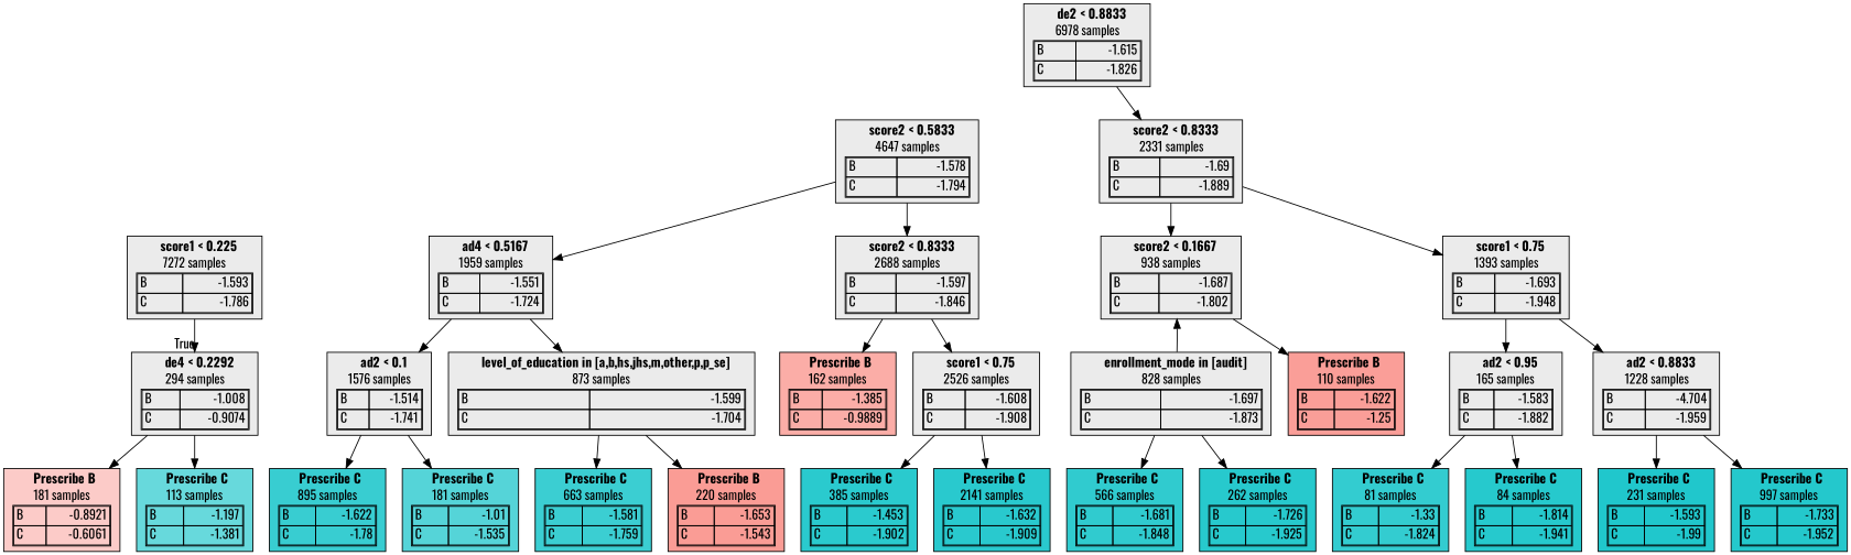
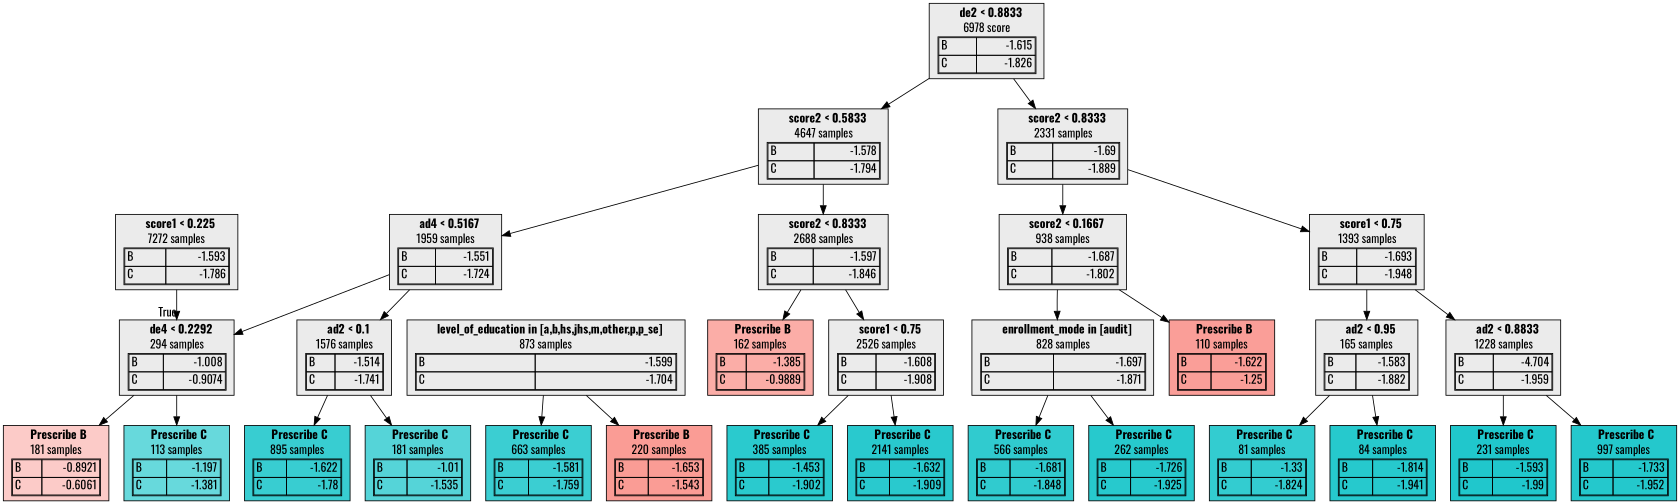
  digraph {
    fontname=Oswald
    node [fillcolor="#EBEBEB" fontname=Oswald shape=box style=filled color=black]
    edge [fontname=Oswald]
    n1 [label=<  <TABLE BORDER="0" CELLPADDING="0">       <TR>     <TD>       <B> score1 &lt; 0.225</B>     </TD>   </TR>      <TR>       <TD>7272 samples</TD>     </TR>     <TR>   <TD>     <TABLE CELLSPACING="0">                <TR >     <TD ALIGN="LEFT">B</TD>     <TD ALIGN="RIGHT">-1.593</TD>   </TR>   <TR class="highlighted">     <TD ALIGN="LEFT">C</TD>     <TD ALIGN="RIGHT">-1.786</TD>   </TR>      </TABLE>   </TD> </TR>    </TABLE> > color=""]
    n2 [label=<  <TABLE BORDER="0" CELLPADDING="0">       <TR>     <TD>       <B> de4 &lt; 0.2292</B>     </TD>   </TR>      <TR>       <TD>294 samples</TD>     </TR>     <TR>   <TD>     <TABLE CELLSPACING="0">                <TR class="highlighted">     <TD ALIGN="LEFT">B</TD>     <TD ALIGN="RIGHT">-1.008</TD>   </TR>   <TR >     <TD ALIGN="LEFT">C</TD>     <TD ALIGN="RIGHT">-0.9074</TD>   </TR>      </TABLE>   </TD> </TR>    </TABLE> > color=""]
    n3 [fillcolor="#F8766D60" label=<  <TABLE BORDER="0" CELLPADDING="0">       <TR>     <TD>       <B>Prescribe B</B>     </TD>   </TR>      <TR>       <TD>181 samples</TD>     </TR>     <TR>   <TD>     <TABLE CELLSPACING="0">                <TR class="highlighted">     <TD ALIGN="LEFT">B</TD>     <TD ALIGN="RIGHT">-0.8921</TD>   </TR>   <TR >     <TD ALIGN="LEFT">C</TD>     <TD ALIGN="RIGHT">-0.6061</TD>   </TR>      </TABLE>   </TD> </TR>    </TABLE> >]
    n4 [fillcolor="#00BFC498" label=<  <TABLE BORDER="0" CELLPADDING="0">       <TR>     <TD>       <B>Prescribe C</B>     </TD>   </TR>      <TR>       <TD>113 samples</TD>     </TR>     <TR>   <TD>     <TABLE CELLSPACING="0">                <TR >     <TD ALIGN="LEFT">B</TD>     <TD ALIGN="RIGHT">-1.197</TD>   </TR>   <TR class="highlighted">     <TD ALIGN="LEFT">C</TD>     <TD ALIGN="RIGHT">-1.381</TD>   </TR>      </TABLE>   </TD> </TR>    </TABLE> >]
-   n5 [label=<  <TABLE BORDER="0" CELLPADDING="0">       <TR>     <TD>       <B> de2 &lt; 0.8833</B>     </TD>   </TR>      <TR>       <TD>6978 samples</TD>     </TR>     <TR>   <TD>     <TABLE CELLSPACING="0">                <TR >     <TD ALIGN="LEFT">B</TD>     <TD ALIGN="RIGHT">-1.615</TD>   </TR>   <TR class="highlighted">     <TD ALIGN="LEFT">C</TD>     <TD ALIGN="RIGHT">-1.826</TD>   </TR>      </TABLE>   </TD> </TR>    </TABLE> > color=""]
+   n5 [label=<  <TABLE BORDER="0" CELLPADDING="0">       <TR>     <TD>       <B> de2 &lt; 0.8833</B>     </TD>   </TR>      <TR>       <TD>6978 score</TD>     </TR>     <TR>   <TD>     <TABLE CELLSPACING="0">                <TR >     <TD ALIGN="LEFT">B</TD>     <TD ALIGN="RIGHT">-1.615</TD>   </TR>   <TR class="highlighted">     <TD ALIGN="LEFT">C</TD>     <TD ALIGN="RIGHT">-1.826</TD>   </TR>      </TABLE>   </TD> </TR>    </TABLE> > color=""]
    n6 [label=<  <TABLE BORDER="0" CELLPADDING="0">       <TR>     <TD>       <B> score2 &lt; 0.5833</B>     </TD>   </TR>      <TR>       <TD>4647 samples</TD>     </TR>     <TR>   <TD>     <TABLE CELLSPACING="0">                <TR >     <TD ALIGN="LEFT">B</TD>     <TD ALIGN="RIGHT">-1.578</TD>   </TR>   <TR class="highlighted">     <TD ALIGN="LEFT">C</TD>     <TD ALIGN="RIGHT">-1.794</TD>   </TR>      </TABLE>   </TD> </TR>    </TABLE> > color=""]
    n7 [label=<  <TABLE BORDER="0" CELLPADDING="0">       <TR>     <TD>       <B> score2 &lt; 0.8333</B>     </TD>   </TR>      <TR>       <TD>2331 samples</TD>     </TR>     <TR>   <TD>     <TABLE CELLSPACING="0">                <TR >     <TD ALIGN="LEFT">B</TD>     <TD ALIGN="RIGHT">-1.69</TD>   </TR>   <TR class="highlighted">     <TD ALIGN="LEFT">C</TD>     <TD ALIGN="RIGHT">-1.889</TD>   </TR>      </TABLE>   </TD> </TR>    </TABLE> > color=""]
    n8 [label=<  <TABLE BORDER="0" CELLPADDING="0">       <TR>     <TD>       <B> ad4 &lt; 0.5167</B>     </TD>   </TR>      <TR>       <TD>1959 samples</TD>     </TR>     <TR>   <TD>     <TABLE CELLSPACING="0">                <TR >     <TD ALIGN="LEFT">B</TD>     <TD ALIGN="RIGHT">-1.551</TD>   </TR>   <TR class="highlighted">     <TD ALIGN="LEFT">C</TD>     <TD ALIGN="RIGHT">-1.724</TD>   </TR>      </TABLE>   </TD> </TR>    </TABLE> > color=""]
    n9 [label=<  <TABLE BORDER="0" CELLPADDING="0">       <TR>     <TD>       <B> score2 &lt; 0.8333</B>     </TD>   </TR>      <TR>       <TD>2688 samples</TD>     </TR>     <TR>   <TD>     <TABLE CELLSPACING="0">                <TR >     <TD ALIGN="LEFT">B</TD>     <TD ALIGN="RIGHT">-1.597</TD>   </TR>   <TR class="highlighted">     <TD ALIGN="LEFT">C</TD>     <TD ALIGN="RIGHT">-1.846</TD>   </TR>      </TABLE>   </TD> </TR>    </TABLE> > color=""]
    n10 [label=<  <TABLE BORDER="0" CELLPADDING="0">       <TR>     <TD>       <B> score2 &lt; 0.1667</B>     </TD>   </TR>      <TR>       <TD>938 samples</TD>     </TR>     <TR>   <TD>     <TABLE CELLSPACING="0">                <TR >     <TD ALIGN="LEFT">B</TD>     <TD ALIGN="RIGHT">-1.687</TD>   </TR>   <TR class="highlighted">     <TD ALIGN="LEFT">C</TD>     <TD ALIGN="RIGHT">-1.802</TD>   </TR>      </TABLE>   </TD> </TR>    </TABLE> > color=""]
    n11 [label=<  <TABLE BORDER="0" CELLPADDING="0">       <TR>     <TD>       <B> score1 &lt; 0.75</B>     </TD>   </TR>      <TR>       <TD>1393 samples</TD>     </TR>     <TR>   <TD>     <TABLE CELLSPACING="0">                <TR >     <TD ALIGN="LEFT">B</TD>     <TD ALIGN="RIGHT">-1.693</TD>   </TR>   <TR class="highlighted">     <TD ALIGN="LEFT">C</TD>     <TD ALIGN="RIGHT">-1.948</TD>   </TR>      </TABLE>   </TD> </TR>    </TABLE> > color=""]
    n12 [label=<  <TABLE BORDER="0" CELLPADDING="0">       <TR>     <TD>       <B> ad2 &lt; 0.1</B>     </TD>   </TR>      <TR>       <TD>1576 samples</TD>     </TR>     <TR>   <TD>     <TABLE CELLSPACING="0">                <TR >     <TD ALIGN="LEFT">B</TD>     <TD ALIGN="RIGHT">-1.514</TD>   </TR>   <TR class="highlighted">     <TD ALIGN="LEFT">C</TD>     <TD ALIGN="RIGHT">-1.741</TD>   </TR>      </TABLE>   </TD> </TR>    </TABLE> > color=""]
    n13 [label=<  <TABLE BORDER="0" CELLPADDING="0">       <TR>     <TD>       <B> level_of_education in [a,b,hs,jhs,m,other,p,p_se]</B>     </TD>   </TR>      <TR>       <TD>873 samples</TD>     </TR>     <TR>   <TD>     <TABLE CELLSPACING="0">                <TR >     <TD ALIGN="LEFT">B</TD>     <TD ALIGN="RIGHT">-1.599</TD>   </TR>   <TR class="highlighted">     <TD ALIGN="LEFT">C</TD>     <TD ALIGN="RIGHT">-1.704</TD>   </TR>      </TABLE>   </TD> </TR>    </TABLE> > color=""]
    n14 [fillcolor="#F8766D99" label=<  <TABLE BORDER="0" CELLPADDING="0">       <TR>     <TD>       <B>Prescribe B</B>     </TD>   </TR>      <TR>       <TD>162 samples</TD>     </TR>     <TR>   <TD>     <TABLE CELLSPACING="0">                <TR class="highlighted">     <TD ALIGN="LEFT">B</TD>     <TD ALIGN="RIGHT">-1.385</TD>   </TR>   <TR >     <TD ALIGN="LEFT">C</TD>     <TD ALIGN="RIGHT">-0.9889</TD>   </TR>      </TABLE>   </TD> </TR>    </TABLE> >]
    n15 [label=<  <TABLE BORDER="0" CELLPADDING="0">       <TR>     <TD>       <B> score1 &lt; 0.75</B>     </TD>   </TR>      <TR>       <TD>2526 samples</TD>     </TR>     <TR>   <TD>     <TABLE CELLSPACING="0">                <TR >     <TD ALIGN="LEFT">B</TD>     <TD ALIGN="RIGHT">-1.608</TD>   </TR>   <TR class="highlighted">     <TD ALIGN="LEFT">C</TD>     <TD ALIGN="RIGHT">-1.908</TD>   </TR>      </TABLE>   </TD> </TR>    </TABLE> > color=""]
-   n16 [label=<  <TABLE BORDER="0" CELLPADDING="0">       <TR>     <TD>       <B> enrollment_mode in [audit]</B>     </TD>   </TR>      <TR>       <TD>828 samples</TD>     </TR>     <TR>   <TD>     <TABLE CELLSPACING="0">                <TR >     <TD ALIGN="LEFT">B</TD>     <TD ALIGN="RIGHT">-1.697</TD>   </TR>   <TR class="highlighted">     <TD ALIGN="LEFT">C</TD>     <TD ALIGN="RIGHT">-1.873</TD>   </TR>      </TABLE>   </TD> </TR>    </TABLE> > color=""]
+   n16 [label=<  <TABLE BORDER="0" CELLPADDING="0">       <TR>     <TD>       <B> enrollment_mode in [audit]</B>     </TD>   </TR>      <TR>       <TD>828 samples</TD>     </TR>     <TR>   <TD>     <TABLE CELLSPACING="0">                <TR >     <TD ALIGN="LEFT">B</TD>     <TD ALIGN="RIGHT">-1.697</TD>   </TR>   <TR class="highlighted">     <TD ALIGN="LEFT">C</TD>     <TD ALIGN="RIGHT">-1.871</TD>   </TR>      </TABLE>   </TD> </TR>    </TABLE> > color=""]
    n17 [fillcolor="#F8766Db4" label=<  <TABLE BORDER="0" CELLPADDING="0">       <TR>     <TD>       <B>Prescribe B</B>     </TD>   </TR>      <TR>       <TD>110 samples</TD>     </TR>     <TR>   <TD>     <TABLE CELLSPACING="0">                <TR class="highlighted">     <TD ALIGN="LEFT">B</TD>     <TD ALIGN="RIGHT">-1.622</TD>   </TR>   <TR >     <TD ALIGN="LEFT">C</TD>     <TD ALIGN="RIGHT">-1.25</TD>   </TR>      </TABLE>   </TD> </TR>    </TABLE> >]
    n18 [label=<  <TABLE BORDER="0" CELLPADDING="0">       <TR>     <TD>       <B> ad2 &lt; 0.95</B>     </TD>   </TR>      <TR>       <TD>165 samples</TD>     </TR>     <TR>   <TD>     <TABLE CELLSPACING="0">                <TR >     <TD ALIGN="LEFT">B</TD>     <TD ALIGN="RIGHT">-1.583</TD>   </TR>   <TR class="highlighted">     <TD ALIGN="LEFT">C</TD>     <TD ALIGN="RIGHT">-1.882</TD>   </TR>      </TABLE>   </TD> </TR>    </TABLE> > color=""]
    n19 [label=<  <TABLE BORDER="0" CELLPADDING="0">       <TR>     <TD>       <B> ad2 &lt; 0.8833</B>     </TD>   </TR>      <TR>       <TD>1228 samples</TD>     </TR>     <TR>   <TD>     <TABLE CELLSPACING="0">                <TR >     <TD ALIGN="LEFT">B</TD>     <TD ALIGN="RIGHT">-4.704</TD>   </TR>   <TR class="highlighted">     <TD ALIGN="LEFT">C</TD>     <TD ALIGN="RIGHT">-1.959</TD>   </TR>      </TABLE>   </TD> </TR>    </TABLE> > color=""]
    n20 [fillcolor="#00BFC4c7" label=<  <TABLE BORDER="0" CELLPADDING="0">       <TR>     <TD>       <B>Prescribe C</B>     </TD>   </TR>      <TR>       <TD>895 samples</TD>     </TR>     <TR>   <TD>     <TABLE CELLSPACING="0">                <TR >     <TD ALIGN="LEFT">B</TD>     <TD ALIGN="RIGHT">-1.622</TD>   </TR>   <TR class="highlighted">     <TD ALIGN="LEFT">C</TD>     <TD ALIGN="RIGHT">-1.78</TD>   </TR>      </TABLE>   </TD> </TR>    </TABLE> >]
    n21 [fillcolor="#00BFC4aa" label=<  <TABLE BORDER="0" CELLPADDING="0">       <TR>     <TD>       <B>Prescribe C</B>     </TD>   </TR>      <TR>       <TD>181 samples</TD>     </TR>     <TR>   <TD>     <TABLE CELLSPACING="0">                <TR >     <TD ALIGN="LEFT">B</TD>     <TD ALIGN="RIGHT">-1.01</TD>   </TR>   <TR class="highlighted">     <TD ALIGN="LEFT">C</TD>     <TD ALIGN="RIGHT">-1.535</TD>   </TR>      </TABLE>   </TD> </TR>    </TABLE> >]
    n22 [fillcolor="#00BFC4c4" label=<  <TABLE BORDER="0" CELLPADDING="0">       <TR>     <TD>       <B>Prescribe C</B>     </TD>   </TR>      <TR>       <TD>663 samples</TD>     </TR>     <TR>   <TD>     <TABLE CELLSPACING="0">                <TR >     <TD ALIGN="LEFT">B</TD>     <TD ALIGN="RIGHT">-1.581</TD>   </TR>   <TR class="highlighted">     <TD ALIGN="LEFT">C</TD>     <TD ALIGN="RIGHT">-1.759</TD>   </TR>      </TABLE>   </TD> </TR>    </TABLE> >]
    n23 [fillcolor="#F8766Db8" label=<  <TABLE BORDER="0" CELLPADDING="0">       <TR>     <TD>       <B>Prescribe B</B>     </TD>   </TR>      <TR>       <TD>220 samples</TD>     </TR>     <TR>   <TD>     <TABLE CELLSPACING="0">                <TR class="highlighted">     <TD ALIGN="LEFT">B</TD>     <TD ALIGN="RIGHT">-1.653</TD>   </TR>   <TR >     <TD ALIGN="LEFT">C</TD>     <TD ALIGN="RIGHT">-1.543</TD>   </TR>      </TABLE>   </TD> </TR>    </TABLE> >]
    n24 [fillcolor="#00BFC4d5" label=<  <TABLE BORDER="0" CELLPADDING="0">       <TR>     <TD>       <B>Prescribe C</B>     </TD>   </TR>      <TR>       <TD>385 samples</TD>     </TR>     <TR>   <TD>     <TABLE CELLSPACING="0">                <TR >     <TD ALIGN="LEFT">B</TD>     <TD ALIGN="RIGHT">-1.453</TD>   </TR>   <TR class="highlighted">     <TD ALIGN="LEFT">C</TD>     <TD ALIGN="RIGHT">-1.902</TD>   </TR>      </TABLE>   </TD> </TR>    </TABLE> >]
    n25 [fillcolor="#00BFC4d6" label=<  <TABLE BORDER="0" CELLPADDING="0">       <TR>     <TD>       <B>Prescribe C</B>     </TD>   </TR>      <TR>       <TD>2141 samples</TD>     </TR>     <TR>   <TD>     <TABLE CELLSPACING="0">                <TR >     <TD ALIGN="LEFT">B</TD>     <TD ALIGN="RIGHT">-1.632</TD>   </TR>   <TR class="highlighted">     <TD ALIGN="LEFT">C</TD>     <TD ALIGN="RIGHT">-1.909</TD>   </TR>      </TABLE>   </TD> </TR>    </TABLE> >]
    n26 [fillcolor="#00BFC4cf" label=<  <TABLE BORDER="0" CELLPADDING="0">       <TR>     <TD>       <B>Prescribe C</B>     </TD>   </TR>      <TR>       <TD>566 samples</TD>     </TR>     <TR>   <TD>     <TABLE CELLSPACING="0">                <TR >     <TD ALIGN="LEFT">B</TD>     <TD ALIGN="RIGHT">-1.681</TD>   </TR>   <TR class="highlighted">     <TD ALIGN="LEFT">C</TD>     <TD ALIGN="RIGHT">-1.848</TD>   </TR>      </TABLE>   </TD> </TR>    </TABLE> >]
    n27 [fillcolor="#00BFC4d8" label=<  <TABLE BORDER="0" CELLPADDING="0">       <TR>     <TD>       <B>Prescribe C</B>     </TD>   </TR>      <TR>       <TD>262 samples</TD>     </TR>     <TR>   <TD>     <TABLE CELLSPACING="0">                <TR >     <TD ALIGN="LEFT">B</TD>     <TD ALIGN="RIGHT">-1.726</TD>   </TR>   <TR class="highlighted">     <TD ALIGN="LEFT">C</TD>     <TD ALIGN="RIGHT">-1.925</TD>   </TR>      </TABLE>   </TD> </TR>    </TABLE> >]
    n28 [fillcolor="#00BFC4cc" label=<  <TABLE BORDER="0" CELLPADDING="0">       <TR>     <TD>       <B>Prescribe C</B>     </TD>   </TR>      <TR>       <TD>81 samples</TD>     </TR>     <TR>   <TD>     <TABLE CELLSPACING="0">                <TR >     <TD ALIGN="LEFT">B</TD>     <TD ALIGN="RIGHT">-1.33</TD>   </TR>   <TR class="highlighted">     <TD ALIGN="LEFT">C</TD>     <TD ALIGN="RIGHT">-1.824</TD>   </TR>      </TABLE>   </TD> </TR>    </TABLE> >]
    n29 [fillcolor="#00BFC4d9" label=<  <TABLE BORDER="0" CELLPADDING="0">       <TR>     <TD>       <B>Prescribe C</B>     </TD>   </TR>      <TR>       <TD>84 samples</TD>     </TR>     <TR>   <TD>     <TABLE CELLSPACING="0">                <TR >     <TD ALIGN="LEFT">B</TD>     <TD ALIGN="RIGHT">-1.814</TD>   </TR>   <TR class="highlighted">     <TD ALIGN="LEFT">C</TD>     <TD ALIGN="RIGHT">-1.941</TD>   </TR>      </TABLE>   </TD> </TR>    </TABLE> >]
    n30 [fillcolor="#00BFC4df" label=<  <TABLE BORDER="0" CELLPADDING="0">       <TR>     <TD>       <B>Prescribe C</B>     </TD>   </TR>      <TR>       <TD>231 samples</TD>     </TR>     <TR>   <TD>     <TABLE CELLSPACING="0">                <TR >     <TD ALIGN="LEFT">B</TD>     <TD ALIGN="RIGHT">-1.593</TD>   </TR>   <TR class="highlighted">     <TD ALIGN="LEFT">C</TD>     <TD ALIGN="RIGHT">-1.99</TD>   </TR>      </TABLE>   </TD> </TR>    </TABLE> >]
    n31 [fillcolor="#00BFC4db" label=<  <TABLE BORDER="0" CELLPADDING="0">       <TR>     <TD>       <B>Prescribe C</B>     </TD>   </TR>      <TR>       <TD>997 samples</TD>     </TR>     <TR>   <TD>     <TABLE CELLSPACING="0">                <TR >     <TD ALIGN="LEFT">B</TD>     <TD ALIGN="RIGHT">-1.733</TD>   </TR>   <TR class="highlighted">     <TD ALIGN="LEFT">C</TD>     <TD ALIGN="RIGHT">-1.952</TD>   </TR>      </TABLE>   </TD> </TR>    </TABLE> >]
    n1 -> n2 [headlabel=True labelangle=45 labeldistance=2.5]
    n2 -> n3
    n2 -> n4
+   n5 -> n6
    n5 -> n7
    n6 -> n8
    n6 -> n9
    n7 -> n10
    n7 -> n11
    n8 -> n12
-   n8 -> n13
+   n8 -> n2
    n9 -> n14
    n9 -> n15
-   n16 -> n10
+   n10 -> n16
    n10 -> n17
    n11 -> n18
    n11 -> n19
    n12 -> n20
    n12 -> n21
    n13 -> n22
    n13 -> n23
    n15 -> n24
    n15 -> n25
    n16 -> n26
    n16 -> n27
    n18 -> n28
    n18 -> n29
    n19 -> n30
    n19 -> n31
  }
